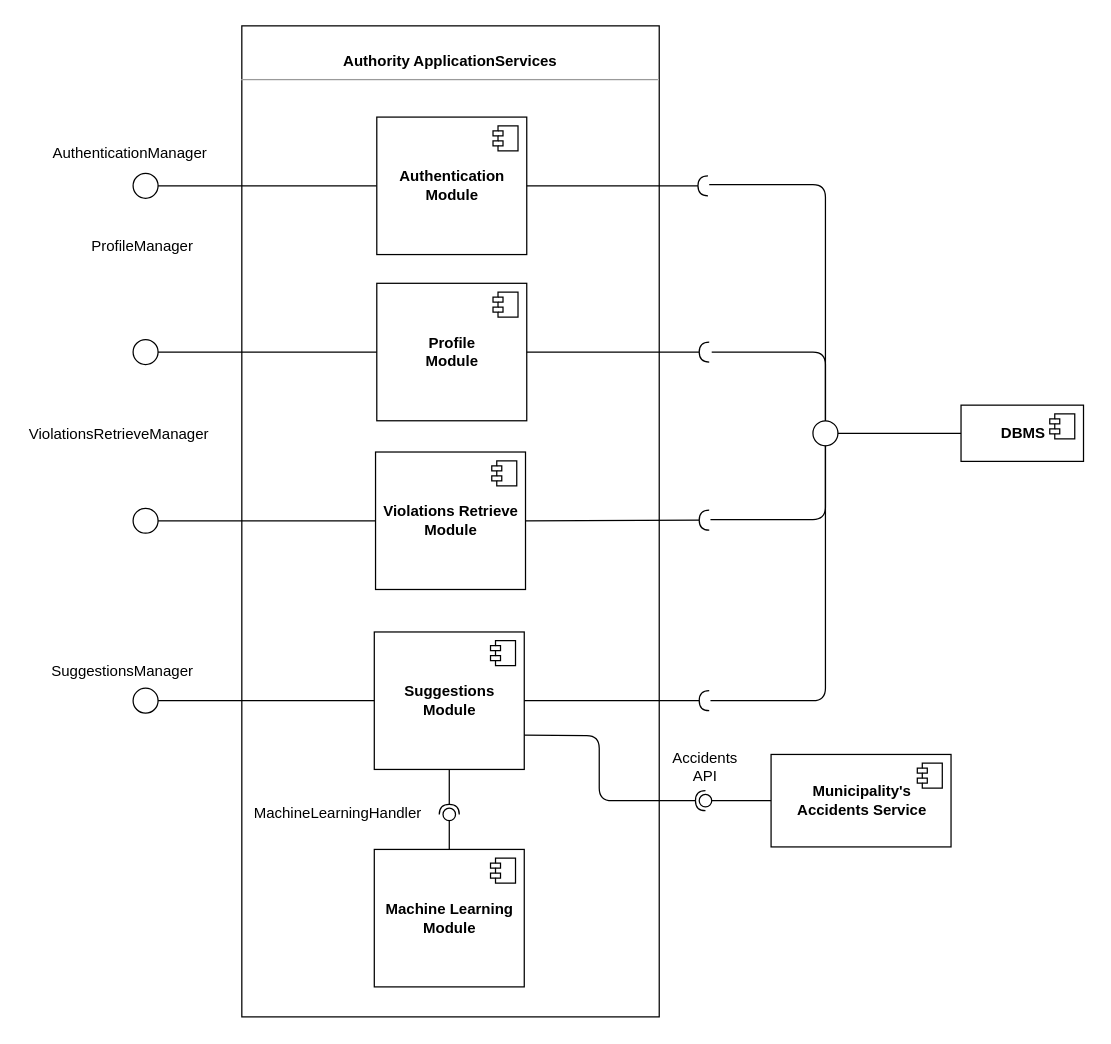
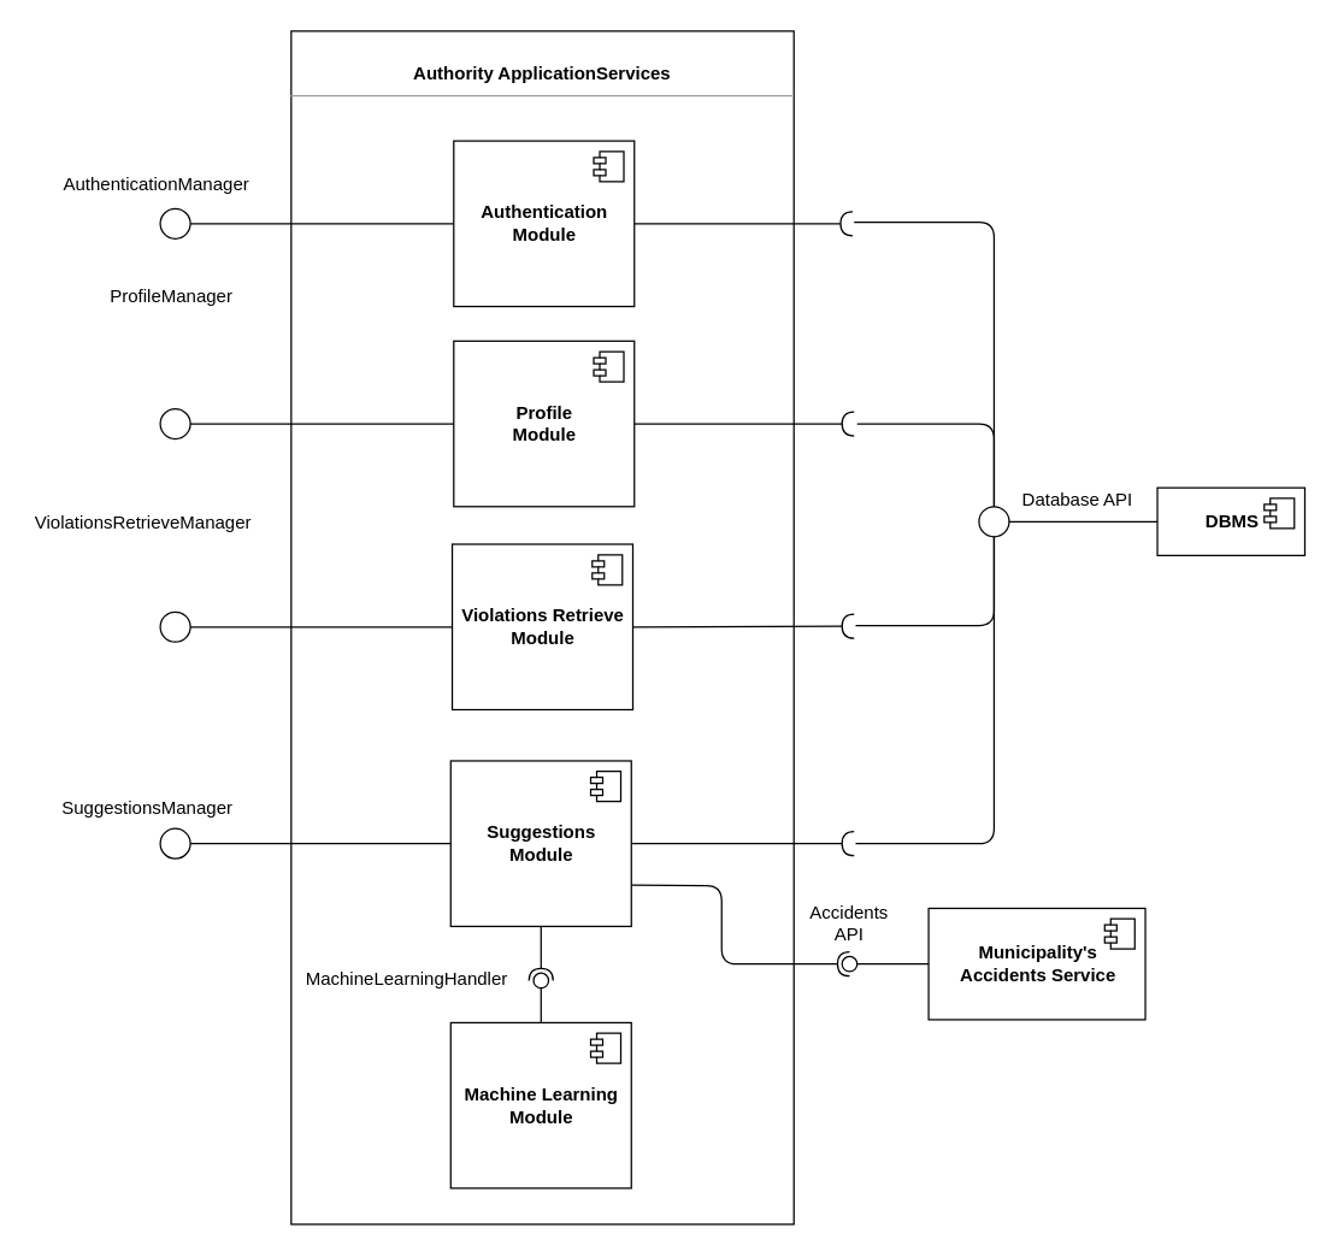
  <mxCell id="0" />
  <mxCell id="1" parent="0" />
  <mxCell id="2" value="&lt;p style=&quot;margin: 0px ; margin-top: 4px ; text-align: center&quot;&gt;&lt;b&gt;&lt;br&gt;&lt;/b&gt;&lt;/p&gt;&lt;p style=&quot;margin: 0px ; margin-top: 4px ; text-align: center&quot;&gt;&lt;b&gt;Authority ApplicationServices&lt;/b&gt;&lt;br&gt;&lt;/p&gt;&lt;hr size=&quot;1&quot;&gt;&lt;p style=&quot;margin: 0px ; margin-left: 4px&quot;&gt;&lt;br&gt;&lt;/p&gt;" style="verticalAlign=top;align=left;overflow=fill;fontSize=12;fontFamily=Helvetica;html=1;" parent="1" vertex="1"><mxGeometry x="193" y="20" width="334" height="793" as="geometry" /></mxCell>
  <mxCell id="3" value="&lt;b&gt;Profile&lt;br&gt;Module&lt;br&gt;&lt;/b&gt;" style="html=1;" parent="1" vertex="1"><mxGeometry x="301" y="226" width="120" height="110" as="geometry" /></mxCell>
  <mxCell id="4" value="" style="shape=component;jettyWidth=8;jettyHeight=4;" parent="3" vertex="1"><mxGeometry x="1" width="20" height="20" relative="1" as="geometry"><mxPoint x="-27" y="7" as="offset" /></mxGeometry></mxCell>
  <mxCell id="5" value="" style="edgeStyle=orthogonalEdgeStyle;rounded=0;orthogonalLoop=1;jettySize=auto;html=1;endArrow=none;endFill=0;exitX=1;exitY=0.5;exitDx=0;exitDy=0;exitPerimeter=0;" parent="1" source="6" target="9" edge="1"><mxGeometry relative="1" as="geometry"><mxPoint x="236" y="136.143" as="sourcePoint" /><mxPoint x="301" y="136" as="targetPoint" /><Array as="points" /></mxGeometry></mxCell>
  <mxCell id="6" value="" style="verticalLabelPosition=bottom;verticalAlign=top;html=1;strokeWidth=1;shape=mxgraph.flowchart.on-page_reference;fillColor=none;strokeColor=#000000;" parent="1" vertex="1"><mxGeometry x="106" y="138" width="20" height="20" as="geometry" /></mxCell>
  <mxCell id="7" value="" style="edgeStyle=orthogonalEdgeStyle;rounded=0;orthogonalLoop=1;jettySize=auto;html=1;endArrow=none;endFill=0;" parent="1" source="8" target="3" edge="1"><mxGeometry relative="1" as="geometry"><mxPoint x="206" y="411" as="targetPoint" /></mxGeometry></mxCell>
  <mxCell id="8" value="" style="verticalLabelPosition=bottom;verticalAlign=top;html=1;strokeWidth=1;shape=mxgraph.flowchart.on-page_reference;fillColor=none;strokeColor=#000000;" parent="1" vertex="1"><mxGeometry x="106" y="271" width="20" height="20" as="geometry" /></mxCell>
  <mxCell id="9" value="&lt;b&gt;Authentication&lt;br&gt;Module&lt;/b&gt;" style="html=1;" parent="1" vertex="1"><mxGeometry x="301" y="93" width="120" height="110" as="geometry" /></mxCell>
  <mxCell id="10" value="" style="shape=component;jettyWidth=8;jettyHeight=4;" parent="9" vertex="1"><mxGeometry x="1" width="20" height="20" relative="1" as="geometry"><mxPoint x="-27" y="7" as="offset" /></mxGeometry></mxCell>
  <mxCell id="11" value="&lt;b&gt;DBMS&lt;br&gt;&lt;/b&gt;" style="html=1;" parent="1" vertex="1"><mxGeometry x="768.5" y="323.5" width="98" height="45" as="geometry" /></mxCell>
  <mxCell id="12" value="" style="shape=component;jettyWidth=8;jettyHeight=4;" parent="11" vertex="1"><mxGeometry x="1" width="20" height="20" relative="1" as="geometry"><mxPoint x="-27" y="7" as="offset" /></mxGeometry></mxCell>
  <mxCell id="13" value="" style="edgeStyle=orthogonalEdgeStyle;rounded=0;jumpStyle=none;orthogonalLoop=1;jettySize=auto;html=1;endArrow=none;endFill=0;" parent="1" source="14" target="11" edge="1"><mxGeometry relative="1" as="geometry"><mxPoint x="931" y="269" as="targetPoint" /></mxGeometry></mxCell>
  <mxCell id="14" value="" style="verticalLabelPosition=bottom;verticalAlign=top;html=1;strokeWidth=1;shape=mxgraph.flowchart.on-page_reference;fillColor=none;strokeColor=#000000;" parent="1" vertex="1"><mxGeometry x="650" y="336" width="20" height="20" as="geometry" /></mxCell>
+ <mxCell id="15" value="Database API" style="text;html=1;resizable=0;points=[];autosize=1;align=left;verticalAlign=top;spacingTop=-4;" parent="1" vertex="1"><mxGeometry x="676.5" y="322" width="84" height="14" as="geometry" /></mxCell>
  <mxCell id="16" value="AuthenticationManager" style="text;html=1;resizable=0;points=[];autosize=1;align=left;verticalAlign=top;spacingTop=-4;" parent="1" vertex="1"><mxGeometry x="39.5" y="111.5" width="133" height="14" as="geometry" /></mxCell>
  <mxCell id="17" value="ProfileManager" style="text;html=1;resizable=0;points=[];autosize=1;align=left;verticalAlign=top;spacingTop=-4;" parent="1" vertex="1"><mxGeometry x="70.5" y="186.5" width="91" height="14" as="geometry" /></mxCell>
  <mxCell id="18" value="" style="rounded=0;orthogonalLoop=1;jettySize=auto;html=1;endArrow=halfCircle;endFill=0;entryX=0.5;entryY=0.5;entryDx=0;entryDy=0;endSize=6;strokeWidth=1;" parent="1" source="9" edge="1"><mxGeometry relative="1" as="geometry"><mxPoint x="549" y="148" as="sourcePoint" /><mxPoint x="566" y="148" as="targetPoint" /></mxGeometry></mxCell>
  <mxCell id="19" value="" style="rounded=0;orthogonalLoop=1;jettySize=auto;html=1;endArrow=halfCircle;endFill=0;endSize=6;strokeWidth=1;" parent="1" source="3" edge="1"><mxGeometry relative="1" as="geometry"><mxPoint x="426" y="281" as="sourcePoint" /><mxPoint x="567" y="281" as="targetPoint" /></mxGeometry></mxCell>
  <mxCell id="20" value="" style="endArrow=none;html=1;entryX=0.5;entryY=0;entryDx=0;entryDy=0;entryPerimeter=0;" parent="1" target="14" edge="1"><mxGeometry width="50" height="50" relative="1" as="geometry"><mxPoint x="569" y="281" as="sourcePoint" /><mxPoint x="683" y="289" as="targetPoint" /><Array as="points"><mxPoint x="660" y="281" /></Array></mxGeometry></mxCell>
  <mxCell id="21" value="" style="endArrow=none;html=1;entryX=0.5;entryY=0;entryDx=0;entryDy=0;entryPerimeter=0;" parent="1" target="14" edge="1"><mxGeometry width="50" height="50" relative="1" as="geometry"><mxPoint x="567" y="147" as="sourcePoint" /><mxPoint x="628" y="136" as="targetPoint" /><Array as="points"><mxPoint x="660" y="147" /></Array></mxGeometry></mxCell>
  <mxCell id="22" value="&lt;b&gt;Suggestions&lt;br&gt;Module&lt;br&gt;&lt;/b&gt;" style="html=1;" parent="1" vertex="1"><mxGeometry x="299" y="505" width="120" height="110" as="geometry" /></mxCell>
  <mxCell id="23" value="" style="shape=component;jettyWidth=8;jettyHeight=4;" parent="22" vertex="1"><mxGeometry x="1" width="20" height="20" relative="1" as="geometry"><mxPoint x="-27" y="7" as="offset" /></mxGeometry></mxCell>
  <mxCell id="24" value="" style="rounded=0;orthogonalLoop=1;jettySize=auto;html=1;endArrow=halfCircle;endFill=0;endSize=6;strokeWidth=1;exitX=1;exitY=0.5;exitDx=0;exitDy=0;" parent="1" source="31" edge="1"><mxGeometry relative="1" as="geometry"><mxPoint x="421" y="415.5" as="sourcePoint" /><mxPoint x="567" y="415.5" as="targetPoint" /></mxGeometry></mxCell>
  <mxCell id="25" value="" style="endArrow=none;html=1;entryX=0.5;entryY=1;entryDx=0;entryDy=0;entryPerimeter=0;" parent="1" target="14" edge="1"><mxGeometry width="50" height="50" relative="1" as="geometry"><mxPoint x="568" y="415" as="sourcePoint" /><mxPoint x="841" y="415" as="targetPoint" /><Array as="points"><mxPoint x="660" y="415" /></Array></mxGeometry></mxCell>
  <mxCell id="26" value="&lt;b&gt;Machine Learning&lt;br&gt;Module&lt;br&gt;&lt;/b&gt;" style="html=1;" parent="1" vertex="1"><mxGeometry x="299" y="679" width="120" height="110" as="geometry" /></mxCell>
  <mxCell id="27" value="" style="shape=component;jettyWidth=8;jettyHeight=4;" parent="26" vertex="1"><mxGeometry x="1" width="20" height="20" relative="1" as="geometry"><mxPoint x="-27" y="7" as="offset" /></mxGeometry></mxCell>
  <mxCell id="28" value="" style="verticalLabelPosition=bottom;verticalAlign=top;html=1;strokeWidth=1;shape=mxgraph.flowchart.on-page_reference;fillColor=none;strokeColor=#000000;" parent="1" vertex="1"><mxGeometry x="106" y="406" width="20" height="20" as="geometry" /></mxCell>
  <mxCell id="29" value="" style="endArrow=none;html=1;exitX=1;exitY=0.5;exitDx=0;exitDy=0;exitPerimeter=0;entryX=0;entryY=0.5;entryDx=0;entryDy=0;" parent="1" source="28" target="31" edge="1"><mxGeometry width="50" height="50" relative="1" as="geometry"><mxPoint x="125" y="446" as="sourcePoint" /><mxPoint x="175" y="396" as="targetPoint" /></mxGeometry></mxCell>
  <mxCell id="30" value="ViolationsRetrieveManager" style="text;html=1;resizable=0;points=[];autosize=1;align=left;verticalAlign=top;spacingTop=-4;" parent="1" vertex="1"><mxGeometry x="20.5" y="336.5" width="154" height="14" as="geometry" /></mxCell>
  <mxCell id="31" value="&lt;b&gt;Violations Retrieve&lt;br&gt;Module&lt;br&gt;&lt;/b&gt;" style="html=1;" parent="1" vertex="1"><mxGeometry x="300" y="361" width="120" height="110" as="geometry" /></mxCell>
  <mxCell id="32" value="" style="shape=component;jettyWidth=8;jettyHeight=4;" parent="31" vertex="1"><mxGeometry x="1" width="20" height="20" relative="1" as="geometry"><mxPoint x="-27" y="7" as="offset" /></mxGeometry></mxCell>
  <mxCell id="33" value="" style="rounded=0;orthogonalLoop=1;jettySize=auto;html=1;endArrow=none;endFill=0;" parent="1" source="26" target="35" edge="1"><mxGeometry relative="1" as="geometry"><mxPoint x="341" y="647" as="sourcePoint" /></mxGeometry></mxCell>
  <mxCell id="34" value="" style="rounded=0;orthogonalLoop=1;jettySize=auto;html=1;endArrow=halfCircle;endFill=0;entryX=0.5;entryY=0.5;entryDx=0;entryDy=0;endSize=6;strokeWidth=1;" parent="1" source="22" target="35" edge="1"><mxGeometry relative="1" as="geometry"><mxPoint x="381" y="647" as="sourcePoint" /></mxGeometry></mxCell>
  <mxCell id="35" value="" style="ellipse;whiteSpace=wrap;html=1;fontFamily=Helvetica;fontSize=12;fontColor=#000000;align=center;strokeColor=#000000;fillColor=#ffffff;points=[];aspect=fixed;resizable=0;" parent="1" vertex="1"><mxGeometry x="354" y="646" width="10" height="10" as="geometry" /></mxCell>
  <mxCell id="36" value="" style="edgeStyle=orthogonalEdgeStyle;rounded=0;orthogonalLoop=1;jettySize=auto;html=1;endArrow=none;endFill=0;" parent="1" source="37" target="22" edge="1"><mxGeometry relative="1" as="geometry"><mxPoint x="206" y="560" as="targetPoint" /></mxGeometry></mxCell>
  <mxCell id="37" value="" style="verticalLabelPosition=bottom;verticalAlign=top;html=1;strokeWidth=1;shape=mxgraph.flowchart.on-page_reference;fillColor=none;strokeColor=#000000;" parent="1" vertex="1"><mxGeometry x="106" y="550" width="20" height="20" as="geometry" /></mxCell>
  <mxCell id="38" value="" style="rounded=0;orthogonalLoop=1;jettySize=auto;html=1;endArrow=halfCircle;endFill=0;endSize=6;strokeWidth=1;" parent="1" source="22" edge="1"><mxGeometry relative="1" as="geometry"><mxPoint x="419" y="560.5" as="sourcePoint" /><mxPoint x="567" y="560" as="targetPoint" /></mxGeometry></mxCell>
  <mxCell id="39" value="" style="endArrow=none;html=1;" parent="1" target="14" edge="1"><mxGeometry width="50" height="50" relative="1" as="geometry"><mxPoint x="568" y="560" as="sourcePoint" /><mxPoint x="660" y="501" as="targetPoint" /><Array as="points"><mxPoint x="660" y="560" /></Array></mxGeometry></mxCell>
  <mxCell id="40" value="SuggestionsManager" style="text;html=1;resizable=0;points=[];autosize=1;align=left;verticalAlign=top;spacingTop=-4;" parent="1" vertex="1"><mxGeometry x="38.5" y="526.5" width="123" height="14" as="geometry" /></mxCell>
  <mxCell id="41" value="MachineLearningHandler" style="text;html=1;resizable=0;points=[];autosize=1;align=left;verticalAlign=top;spacingTop=-4;" parent="1" vertex="1"><mxGeometry x="200.5" y="640" width="144" height="14" as="geometry" /></mxCell>
  <mxCell id="42" value="&lt;b&gt;Municipality's &lt;br&gt;Accidents Service&lt;/b&gt;" style="html=1;" parent="1" vertex="1"><mxGeometry x="616.5" y="603" width="144" height="74" as="geometry" /></mxCell>
  <mxCell id="43" value="" style="shape=component;jettyWidth=8;jettyHeight=4;" parent="42" vertex="1"><mxGeometry x="1" width="20" height="20" relative="1" as="geometry"><mxPoint x="-27" y="7" as="offset" /></mxGeometry></mxCell>
  <mxCell id="44" value="" style="rounded=0;orthogonalLoop=1;jettySize=auto;html=1;endArrow=none;endFill=0;exitX=0;exitY=0.5;exitDx=0;exitDy=0;" parent="1" source="42" target="46" edge="1"><mxGeometry relative="1" as="geometry"><mxPoint x="584" y="693" as="sourcePoint" /><Array as="points" /></mxGeometry></mxCell>
  <mxCell id="45" value="" style="rounded=1;orthogonalLoop=1;jettySize=auto;html=1;endArrow=halfCircle;endFill=0;entryX=0.5;entryY=0.5;entryDx=0;entryDy=0;endSize=6;strokeWidth=1;exitX=1;exitY=0.75;exitDx=0;exitDy=0;" parent="1" source="22" target="46" edge="1"><mxGeometry relative="1" as="geometry"><mxPoint x="598" y="640" as="sourcePoint" /><Array as="points"><mxPoint x="479" y="588" /><mxPoint x="479" y="640" /></Array></mxGeometry></mxCell>
  <mxCell id="46" value="" style="ellipse;whiteSpace=wrap;html=1;fontFamily=Helvetica;fontSize=12;fontColor=#000000;align=center;strokeColor=#000000;fillColor=#ffffff;points=[];aspect=fixed;resizable=0;" parent="1" vertex="1"><mxGeometry x="559" y="635" width="10" height="10" as="geometry" /></mxCell>
  <mxCell id="47" value="Accidents API" style="text;html=1;strokeColor=none;fillColor=none;align=center;verticalAlign=middle;whiteSpace=wrap;rounded=0;" parent="1" vertex="1"><mxGeometry x="544" y="603" width="40" height="20" as="geometry" /></mxCell>
